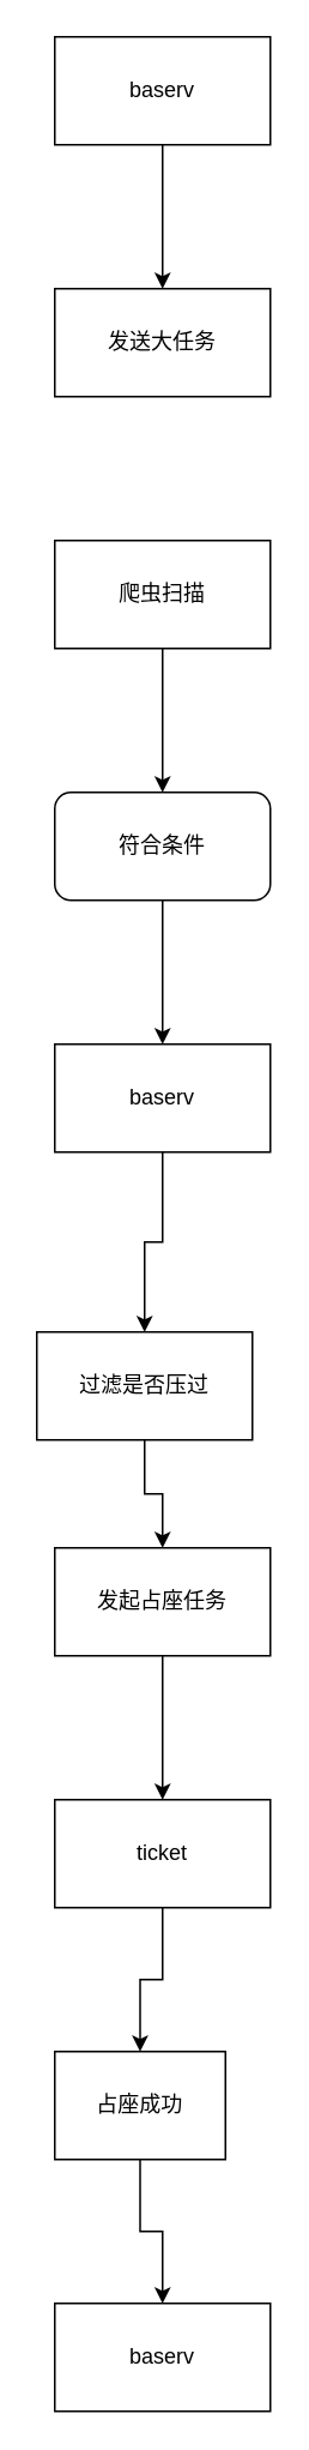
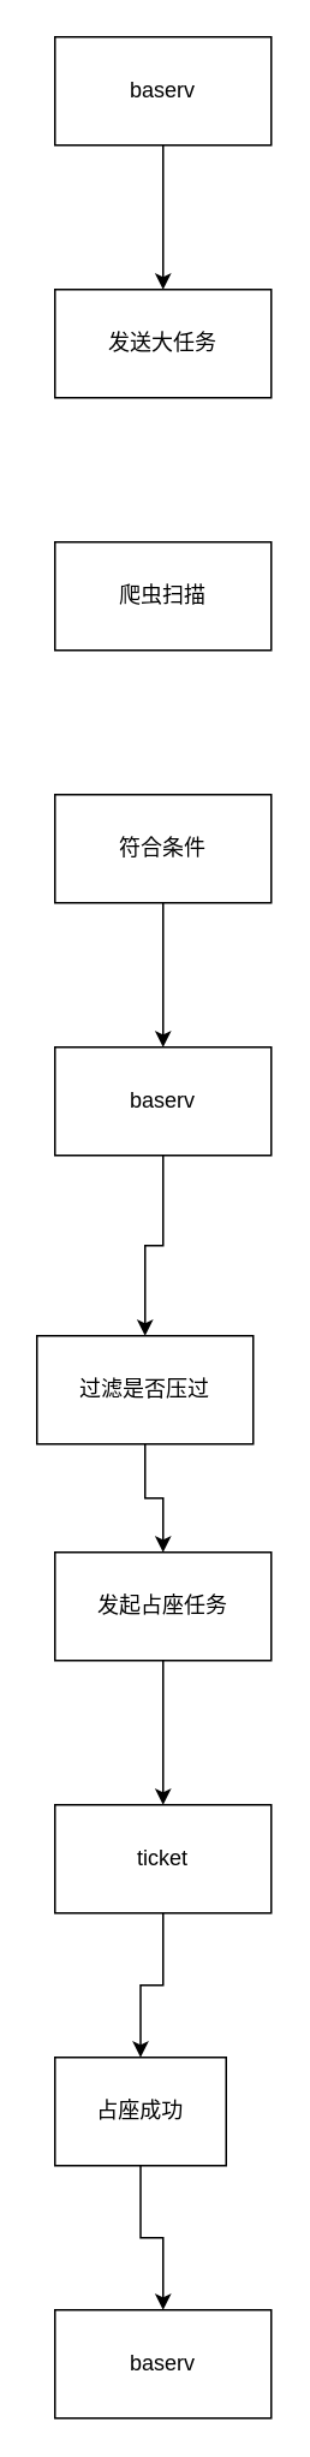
  <mxCell id="0" />
  <mxCell id="1" parent="0" />
  <mxCell id="2" value="" style="edgeStyle=orthogonalEdgeStyle;rounded=0;orthogonalLoop=1;jettySize=auto;html=1;" edge="1" parent="1" source="3" target="4"><mxGeometry relative="1" as="geometry" /></mxCell>
  <mxCell id="3" value="baserv" style="rounded=0;whiteSpace=wrap;html=1;" vertex="1" parent="1"><mxGeometry x="30" y="20" width="120" height="60" as="geometry" /></mxCell>
  <mxCell id="4" value="发送大任务" style="whiteSpace=wrap;html=1;rounded=0;" vertex="1" parent="1"><mxGeometry x="30" y="160" width="120" height="60" as="geometry" /></mxCell>
- <mxCell id="5" value="" style="edgeStyle=orthogonalEdgeStyle;rounded=0;orthogonalLoop=1;jettySize=auto;html=1;" edge="1" parent="1" source="6" target="8"><mxGeometry relative="1" as="geometry" /></mxCell>
  <mxCell id="6" value="爬虫扫描" style="rounded=0;whiteSpace=wrap;html=1;" vertex="1" parent="1"><mxGeometry x="30" y="300" width="120" height="60" as="geometry" /></mxCell>
  <mxCell id="7" value="" style="edgeStyle=orthogonalEdgeStyle;rounded=0;orthogonalLoop=1;jettySize=auto;html=1;" edge="1" parent="1" source="8" target="10"><mxGeometry relative="1" as="geometry" /></mxCell>
- <mxCell id="8" value="符合条件" style="whiteSpace=wrap;html=1;rounded=1;" vertex="1" parent="1"><mxGeometry x="30" y="440" width="120" height="60" as="geometry" /></mxCell>
+ <mxCell id="8" value="符合条件" style="whiteSpace=wrap;html=1;rounded=0;" vertex="1" parent="1"><mxGeometry x="30" y="440" width="120" height="60" as="geometry" /></mxCell>
  <mxCell id="9" value="" style="edgeStyle=orthogonalEdgeStyle;rounded=0;orthogonalLoop=1;jettySize=auto;html=1;" edge="1" parent="1" source="10" target="12"><mxGeometry relative="1" as="geometry" /></mxCell>
  <mxCell id="10" value="baserv" style="whiteSpace=wrap;html=1;rounded=0;" vertex="1" parent="1"><mxGeometry x="30" y="580" width="120" height="60" as="geometry" /></mxCell>
  <mxCell id="11" value="" style="edgeStyle=orthogonalEdgeStyle;rounded=0;orthogonalLoop=1;jettySize=auto;html=1;" edge="1" parent="1" source="12" target="14"><mxGeometry relative="1" as="geometry" /></mxCell>
  <mxCell id="12" value="过滤是否压过" style="whiteSpace=wrap;html=1;rounded=0;" vertex="1" parent="1"><mxGeometry x="20" y="740" width="120" height="60" as="geometry" /></mxCell>
  <mxCell id="13" value="" style="edgeStyle=orthogonalEdgeStyle;rounded=0;orthogonalLoop=1;jettySize=auto;html=1;" edge="1" parent="1" source="14" target="16"><mxGeometry relative="1" as="geometry" /></mxCell>
  <mxCell id="14" value="发起占座任务" style="whiteSpace=wrap;html=1;rounded=0;" vertex="1" parent="1"><mxGeometry x="30" y="860" width="120" height="60" as="geometry" /></mxCell>
  <mxCell id="15" value="" style="edgeStyle=orthogonalEdgeStyle;rounded=0;orthogonalLoop=1;jettySize=auto;html=1;" edge="1" parent="1" source="16" target="18"><mxGeometry relative="1" as="geometry" /></mxCell>
  <mxCell id="16" value="ticket" style="whiteSpace=wrap;html=1;rounded=0;" vertex="1" parent="1"><mxGeometry x="30" y="1000" width="120" height="60" as="geometry" /></mxCell>
  <mxCell id="17" value="" style="edgeStyle=orthogonalEdgeStyle;rounded=0;orthogonalLoop=1;jettySize=auto;html=1;" edge="1" parent="1" source="18" target="19"><mxGeometry relative="1" as="geometry" /></mxCell>
  <mxCell id="18" value="占座成功" style="whiteSpace=wrap;html=1;rounded=0;" vertex="1" parent="1"><mxGeometry x="30" y="1140" width="95" height="60" as="geometry" /></mxCell>
  <mxCell id="19" value="baserv" style="whiteSpace=wrap;html=1;rounded=0;" vertex="1" parent="1"><mxGeometry x="30" y="1280" width="120" height="60" as="geometry" /></mxCell>
